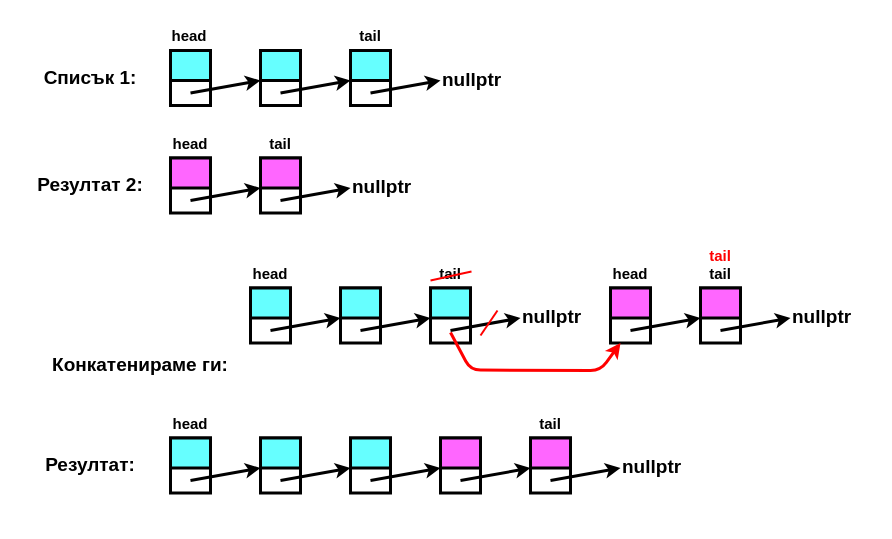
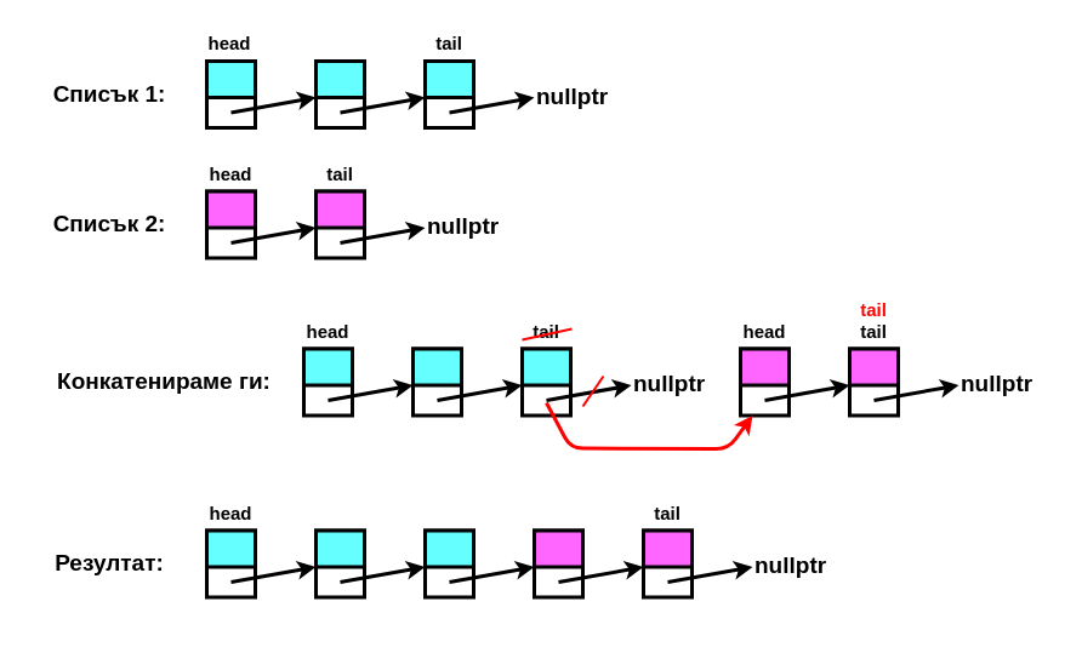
  <mxCell id="0" />
  <mxCell id="1" parent="0" />
  <mxCell id="2" value="&lt;font color=&quot;#000000&quot; style=&quot;font-size: 19px;&quot;&gt;&lt;span style=&quot;font-size: 19px;&quot;&gt;Списък 1:&lt;/span&gt;&lt;/font&gt;" style="text;html=1;strokeColor=none;fillColor=none;align=center;verticalAlign=middle;whiteSpace=wrap;rounded=0;fontStyle=1;fontSize=19;" parent="1" vertex="1"><mxGeometry y="62.5" width="140" height="30" as="geometry" x="20" /></mxCell>
- <mxCell id="3" value="&lt;font color=&quot;#000000&quot; style=&quot;font-size: 19px;&quot;&gt;&lt;span style=&quot;font-size: 19px;&quot;&gt;Резултат 2:&lt;/span&gt;&lt;/font&gt;" style="text;html=1;strokeColor=none;fillColor=none;align=center;verticalAlign=middle;whiteSpace=wrap;rounded=0;fontStyle=1;fontSize=19;" parent="1" vertex="1"><mxGeometry y="170" width="140" height="30" as="geometry" x="20" /></mxCell>
+ <mxCell id="3" value="&lt;font color=&quot;#000000&quot; style=&quot;font-size: 19px;&quot;&gt;&lt;span style=&quot;font-size: 19px;&quot;&gt;Списък 2:&lt;/span&gt;&lt;/font&gt;" style="text;html=1;strokeColor=none;fillColor=none;align=center;verticalAlign=middle;whiteSpace=wrap;rounded=0;fontStyle=1;fontSize=19;" parent="1" vertex="1"><mxGeometry y="170" width="140" height="30" as="geometry" x="20" /></mxCell>
  <mxCell id="4" value="" style="rounded=0;whiteSpace=wrap;html=1;fontSize=14;fontColor=#000000;fillColor=#FFFFFF;strokeWidth=3;strokeColor=#000000;" parent="1" vertex="1"><mxGeometry x="170" y="50" width="40" height="55" as="geometry" /></mxCell>
  <mxCell id="5" value="" style="rounded=0;whiteSpace=wrap;html=1;fontSize=14;fontColor=#000000;fillColor=#FFFFFF;strokeWidth=3;strokeColor=#000000;" parent="1" vertex="1"><mxGeometry x="260" y="50" width="40" height="55" as="geometry" /></mxCell>
  <mxCell id="6" value="" style="rounded=0;whiteSpace=wrap;html=1;fontSize=14;fontColor=#000000;fillColor=#FFFFFF;strokeWidth=3;strokeColor=#000000;" parent="1" vertex="1"><mxGeometry x="350" y="50" width="40" height="55" as="geometry" /></mxCell>
  <mxCell id="7" value="" style="rounded=0;whiteSpace=wrap;html=1;fontSize=14;fontColor=#000000;fillColor=#FFFFFF;strokeWidth=3;strokeColor=#000000;" parent="1" vertex="1"><mxGeometry x="700" y="287.5" width="40" height="55" as="geometry" /></mxCell>
  <mxCell id="8" value="" style="rounded=0;whiteSpace=wrap;html=1;fontSize=14;fontColor=#000000;fillColor=#FFFFFF;strokeWidth=3;strokeColor=#000000;" parent="1" vertex="1"><mxGeometry x="610" y="287.5" width="40" height="55" as="geometry" /></mxCell>
- <mxCell id="9" value="&lt;font color=&quot;#000000&quot; style=&quot;font-size: 19px;&quot;&gt;&lt;span style=&quot;font-size: 19px;&quot;&gt;Конкатенираме ги:&lt;/span&gt;&lt;/font&gt;" style="text;html=1;strokeColor=none;fillColor=none;align=center;verticalAlign=middle;whiteSpace=wrap;rounded=0;fontStyle=1;fontSize=19;" parent="1" vertex="1"><mxGeometry x="25" y="350" width="230" height="30" as="geometry" /></mxCell>
+ <mxCell id="9" value="&lt;font color=&quot;#000000&quot; style=&quot;font-size: 19px;&quot;&gt;&lt;span style=&quot;font-size: 19px;&quot;&gt;Конкатенираме ги:&lt;/span&gt;&lt;/font&gt;" style="text;html=1;strokeColor=none;fillColor=none;align=center;verticalAlign=middle;whiteSpace=wrap;rounded=0;fontStyle=1;fontSize=19;" parent="1" vertex="1"><mxGeometry y="300" width="230" height="30" as="geometry" x="20" /></mxCell>
  <mxCell id="10" value="" style="rounded=0;whiteSpace=wrap;html=1;fontSize=14;fontColor=#000000;fillColor=#FFFFFF;strokeWidth=3;strokeColor=#000000;" parent="1" vertex="1"><mxGeometry x="250" y="287.5" width="40" height="55" as="geometry" /></mxCell>
  <mxCell id="11" value="" style="rounded=0;whiteSpace=wrap;html=1;fontSize=14;fontColor=#000000;fillColor=#FFFFFF;strokeWidth=3;strokeColor=#000000;" parent="1" vertex="1"><mxGeometry x="340" y="287.5" width="40" height="55" as="geometry" /></mxCell>
  <mxCell id="12" value="" style="rounded=0;whiteSpace=wrap;html=1;fontSize=14;fontColor=#000000;fillColor=#FFFFFF;strokeWidth=3;strokeColor=#000000;" parent="1" vertex="1"><mxGeometry x="430" y="287.5" width="40" height="55" as="geometry" /></mxCell>
  <mxCell id="13" value="" style="rounded=0;whiteSpace=wrap;html=1;fontSize=14;fontColor=#000000;fillColor=#FFFFFF;strokeWidth=3;strokeColor=#000000;" parent="1" vertex="1"><mxGeometry x="260" y="157.5" width="40" height="55" as="geometry" /></mxCell>
  <mxCell id="14" value="" style="rounded=0;whiteSpace=wrap;html=1;fontSize=14;fontColor=#000000;fillColor=#FFFFFF;strokeWidth=3;strokeColor=#000000;" parent="1" vertex="1"><mxGeometry x="170" y="157.5" width="40" height="55" as="geometry" /></mxCell>
  <mxCell id="15" value="&lt;font color=&quot;#000000&quot; style=&quot;font-size: 19px;&quot;&gt;&lt;span style=&quot;font-size: 19px;&quot;&gt;Резултат:&lt;/span&gt;&lt;/font&gt;" style="text;html=1;strokeColor=none;fillColor=none;align=center;verticalAlign=middle;whiteSpace=wrap;rounded=0;fontStyle=1;fontSize=19;" parent="1" vertex="1"><mxGeometry y="450" width="140" height="30" as="geometry" x="20" /></mxCell>
  <mxCell id="16" value="" style="rounded=0;whiteSpace=wrap;html=1;fontSize=14;fontColor=#000000;fillColor=#FFFFFF;strokeWidth=3;strokeColor=#000000;" parent="1" vertex="1"><mxGeometry x="530" y="437.5" width="40" height="55" as="geometry" /></mxCell>
  <mxCell id="17" value="" style="rounded=0;whiteSpace=wrap;html=1;fontSize=14;fontColor=#000000;fillColor=#FFFFFF;strokeWidth=3;strokeColor=#000000;" parent="1" vertex="1"><mxGeometry x="440" y="437.5" width="40" height="55" as="geometry" /></mxCell>
  <mxCell id="18" value="" style="rounded=0;whiteSpace=wrap;html=1;fontSize=14;fontColor=#000000;fillColor=#FFFFFF;strokeWidth=3;strokeColor=#000000;" parent="1" vertex="1"><mxGeometry x="170" y="437.5" width="40" height="55" as="geometry" /></mxCell>
  <mxCell id="19" value="" style="rounded=0;whiteSpace=wrap;html=1;fontSize=14;fontColor=#000000;fillColor=#FFFFFF;strokeWidth=3;strokeColor=#000000;" parent="1" vertex="1"><mxGeometry x="260" y="437.5" width="40" height="55" as="geometry" /></mxCell>
  <mxCell id="20" value="" style="rounded=0;whiteSpace=wrap;html=1;fontSize=14;fontColor=#000000;fillColor=#FFFFFF;strokeWidth=3;strokeColor=#000000;" parent="1" vertex="1"><mxGeometry x="350" y="437.5" width="40" height="55" as="geometry" /></mxCell>
  <mxCell id="21" value="" style="rounded=0;whiteSpace=wrap;html=1;fontSize=14;fontColor=#000000;fillColor=#66FFFF;strokeWidth=3;strokeColor=#000000;" parent="1" vertex="1"><mxGeometry x="170" y="50" width="40" height="30" as="geometry" /></mxCell>
  <mxCell id="22" value="" style="rounded=0;whiteSpace=wrap;html=1;fontSize=14;fontColor=#000000;fillColor=#66FFFF;strokeWidth=3;strokeColor=#000000;" parent="1" vertex="1"><mxGeometry x="260" y="50" width="40" height="30" as="geometry" /></mxCell>
  <mxCell id="23" value="" style="rounded=0;whiteSpace=wrap;html=1;fontSize=14;fontColor=#000000;fillColor=#66FFFF;strokeWidth=3;strokeColor=#000000;" parent="1" vertex="1"><mxGeometry x="350" y="50" width="40" height="30" as="geometry" /></mxCell>
  <mxCell id="24" value="" style="rounded=0;whiteSpace=wrap;html=1;fontSize=14;fontColor=#000000;fillColor=#FF66FF;strokeWidth=3;strokeColor=#000000;" parent="1" vertex="1"><mxGeometry x="170" y="157.5" width="40" height="30" as="geometry" /></mxCell>
  <mxCell id="25" value="" style="rounded=0;whiteSpace=wrap;html=1;fontSize=14;fontColor=#000000;fillColor=#FF66FF;strokeWidth=3;strokeColor=#000000;" parent="1" vertex="1"><mxGeometry x="260" y="157.5" width="40" height="30" as="geometry" /></mxCell>
  <mxCell id="26" value="" style="rounded=0;whiteSpace=wrap;html=1;fontSize=14;fontColor=#000000;fillColor=#66FFFF;strokeWidth=3;strokeColor=#000000;" parent="1" vertex="1"><mxGeometry x="250" y="287.5" width="40" height="30" as="geometry" /></mxCell>
  <mxCell id="27" value="" style="rounded=0;whiteSpace=wrap;html=1;fontSize=14;fontColor=#000000;fillColor=#66FFFF;strokeWidth=3;strokeColor=#000000;" parent="1" vertex="1"><mxGeometry x="340" y="287.5" width="40" height="30" as="geometry" /></mxCell>
  <mxCell id="28" value="" style="rounded=0;whiteSpace=wrap;html=1;fontSize=14;fontColor=#000000;fillColor=#66FFFF;strokeWidth=3;strokeColor=#000000;" parent="1" vertex="1"><mxGeometry x="430" y="287.5" width="40" height="30" as="geometry" /></mxCell>
  <mxCell id="29" value="" style="rounded=0;whiteSpace=wrap;html=1;fontSize=14;fontColor=#000000;fillColor=#66FFFF;strokeWidth=3;strokeColor=#000000;" parent="1" vertex="1"><mxGeometry x="260" y="437.5" width="40" height="30" as="geometry" /></mxCell>
  <mxCell id="30" value="" style="rounded=0;whiteSpace=wrap;html=1;fontSize=14;fontColor=#000000;fillColor=#66FFFF;strokeWidth=3;strokeColor=#000000;" parent="1" vertex="1"><mxGeometry x="170" y="437.5" width="40" height="30" as="geometry" /></mxCell>
  <mxCell id="31" value="" style="rounded=0;whiteSpace=wrap;html=1;fontSize=14;fontColor=#000000;fillColor=#66FFFF;strokeWidth=3;strokeColor=#000000;" parent="1" vertex="1"><mxGeometry x="350" y="437.5" width="40" height="30" as="geometry" /></mxCell>
  <mxCell id="32" value="" style="rounded=0;whiteSpace=wrap;html=1;fontSize=14;fontColor=#000000;fillColor=#FF66FF;strokeWidth=3;strokeColor=#000000;" parent="1" vertex="1"><mxGeometry x="440" y="437.5" width="40" height="30" as="geometry" /></mxCell>
  <mxCell id="33" value="" style="rounded=0;whiteSpace=wrap;html=1;fontSize=14;fontColor=#000000;fillColor=#FF66FF;strokeWidth=3;strokeColor=#000000;" parent="1" vertex="1"><mxGeometry x="530" y="437.5" width="40" height="30" as="geometry" /></mxCell>
  <mxCell id="34" value="" style="rounded=0;whiteSpace=wrap;html=1;fontSize=14;fontColor=#000000;fillColor=#FF66FF;strokeWidth=3;strokeColor=#000000;" parent="1" vertex="1"><mxGeometry x="610" y="287.5" width="40" height="30" as="geometry" /></mxCell>
  <mxCell id="35" value="" style="rounded=0;whiteSpace=wrap;html=1;fontSize=14;fontColor=#000000;fillColor=#FF66FF;strokeWidth=3;strokeColor=#000000;" parent="1" vertex="1"><mxGeometry x="700" y="287.5" width="40" height="30" as="geometry" /></mxCell>
  <mxCell id="36" value="" style="endArrow=classic;html=1;fontSize=19;fontColor=#000000;strokeColor=#000000;strokeWidth=3;entryX=0;entryY=1;entryDx=0;entryDy=0;rounded=1;" parent="1" target="22" edge="1"><mxGeometry width="50" height="50" relative="1" as="geometry"><mxPoint x="190" y="92.5" as="sourcePoint" /><mxPoint x="250" y="72.5" as="targetPoint" /></mxGeometry></mxCell>
  <mxCell id="37" value="" style="endArrow=classic;html=1;fontSize=19;fontColor=#000000;strokeColor=#000000;strokeWidth=3;entryX=0;entryY=1;entryDx=0;entryDy=0;" parent="1" edge="1"><mxGeometry width="50" height="50" relative="1" as="geometry"><mxPoint x="280" y="92.5" as="sourcePoint" /><mxPoint x="350" y="80" as="targetPoint" /></mxGeometry></mxCell>
  <mxCell id="38" value="" style="endArrow=classic;html=1;fontSize=19;fontColor=#000000;strokeColor=#000000;strokeWidth=3;entryX=0;entryY=1;entryDx=0;entryDy=0;rounded=1;" parent="1" edge="1"><mxGeometry width="50" height="50" relative="1" as="geometry"><mxPoint x="190" y="200" as="sourcePoint" /><mxPoint x="260" y="187.5" as="targetPoint" /></mxGeometry></mxCell>
  <mxCell id="39" value="" style="endArrow=classic;html=1;fontSize=19;fontColor=#000000;strokeColor=#000000;strokeWidth=3;entryX=0;entryY=1;entryDx=0;entryDy=0;rounded=1;" parent="1" edge="1"><mxGeometry width="50" height="50" relative="1" as="geometry"><mxPoint x="270" y="330" as="sourcePoint" /><mxPoint x="340" y="317.5" as="targetPoint" /></mxGeometry></mxCell>
  <mxCell id="40" value="" style="endArrow=classic;html=1;fontSize=19;fontColor=#000000;strokeColor=#000000;strokeWidth=3;entryX=0;entryY=1;entryDx=0;entryDy=0;rounded=1;" parent="1" edge="1"><mxGeometry width="50" height="50" relative="1" as="geometry"><mxPoint x="360" y="330" as="sourcePoint" /><mxPoint x="430" y="317.5" as="targetPoint" /></mxGeometry></mxCell>
  <mxCell id="41" value="" style="endArrow=classic;html=1;fontSize=19;fontColor=#000000;strokeColor=#000000;strokeWidth=3;entryX=0;entryY=1;entryDx=0;entryDy=0;rounded=1;" parent="1" edge="1"><mxGeometry width="50" height="50" relative="1" as="geometry"><mxPoint x="630" y="330" as="sourcePoint" /><mxPoint x="700" y="317.5" as="targetPoint" /></mxGeometry></mxCell>
  <mxCell id="42" value="" style="endArrow=classic;html=1;fontSize=19;fontColor=#000000;strokeColor=#000000;strokeWidth=3;entryX=0;entryY=1;entryDx=0;entryDy=0;rounded=1;" parent="1" edge="1"><mxGeometry width="50" height="50" relative="1" as="geometry"><mxPoint x="190" y="480" as="sourcePoint" /><mxPoint x="260" y="467.5" as="targetPoint" /></mxGeometry></mxCell>
  <mxCell id="43" value="" style="endArrow=classic;html=1;fontSize=19;fontColor=#000000;strokeColor=#000000;strokeWidth=3;entryX=0;entryY=1;entryDx=0;entryDy=0;rounded=1;" parent="1" edge="1"><mxGeometry width="50" height="50" relative="1" as="geometry"><mxPoint x="280" y="480" as="sourcePoint" /><mxPoint x="350" y="467.5" as="targetPoint" /></mxGeometry></mxCell>
  <mxCell id="44" value="" style="endArrow=classic;html=1;fontSize=19;fontColor=#000000;strokeColor=#000000;strokeWidth=3;entryX=0;entryY=1;entryDx=0;entryDy=0;rounded=1;" parent="1" edge="1"><mxGeometry width="50" height="50" relative="1" as="geometry"><mxPoint x="370" y="480" as="sourcePoint" /><mxPoint x="440" y="467.5" as="targetPoint" /></mxGeometry></mxCell>
  <mxCell id="45" value="" style="endArrow=classic;html=1;fontSize=19;fontColor=#000000;strokeColor=#000000;strokeWidth=3;entryX=0;entryY=1;entryDx=0;entryDy=0;rounded=1;" parent="1" edge="1"><mxGeometry width="50" height="50" relative="1" as="geometry"><mxPoint x="460" y="480" as="sourcePoint" /><mxPoint x="530" y="467.5" as="targetPoint" /></mxGeometry></mxCell>
  <mxCell id="46" value="" style="endArrow=classic;html=1;fontSize=19;fontColor=#000000;strokeColor=#000000;strokeWidth=3;entryX=0;entryY=1;entryDx=0;entryDy=0;" parent="1" edge="1"><mxGeometry width="50" height="50" relative="1" as="geometry"><mxPoint x="370" y="92.5" as="sourcePoint" /><mxPoint x="440" y="80" as="targetPoint" /></mxGeometry></mxCell>
  <mxCell id="47" value="&lt;font color=&quot;#000000&quot; style=&quot;font-size: 19px;&quot;&gt;&lt;span style=&quot;font-size: 19px;&quot;&gt;nullptr&lt;/span&gt;&lt;/font&gt;" style="text;html=1;strokeColor=none;fillColor=none;align=left;verticalAlign=middle;whiteSpace=wrap;rounded=0;fontStyle=1;fontSize=19;" parent="1" vertex="1"><mxGeometry x="440" y="65" width="100" height="30" as="geometry" /></mxCell>
  <mxCell id="48" value="" style="endArrow=classic;html=1;fontSize=19;fontColor=#000000;strokeColor=#000000;strokeWidth=3;entryX=0;entryY=1;entryDx=0;entryDy=0;" parent="1" edge="1"><mxGeometry width="50" height="50" relative="1" as="geometry"><mxPoint x="280" y="200" as="sourcePoint" /><mxPoint x="350" y="187.5" as="targetPoint" /></mxGeometry></mxCell>
  <mxCell id="49" value="&lt;font color=&quot;#000000&quot; style=&quot;font-size: 19px;&quot;&gt;&lt;span style=&quot;font-size: 19px;&quot;&gt;nullptr&lt;/span&gt;&lt;/font&gt;" style="text;html=1;strokeColor=none;fillColor=none;align=left;verticalAlign=middle;whiteSpace=wrap;rounded=0;fontStyle=1;fontSize=19;" parent="1" vertex="1"><mxGeometry x="350" y="172" width="100" height="30" as="geometry" /></mxCell>
  <mxCell id="50" value="" style="endArrow=classic;html=1;fontSize=19;fontColor=#000000;strokeColor=#000000;strokeWidth=3;entryX=0;entryY=1;entryDx=0;entryDy=0;" parent="1" edge="1"><mxGeometry width="50" height="50" relative="1" as="geometry"><mxPoint x="450" y="330" as="sourcePoint" /><mxPoint x="520" y="317.5" as="targetPoint" /></mxGeometry></mxCell>
  <mxCell id="51" value="&lt;font color=&quot;#000000&quot; style=&quot;font-size: 19px;&quot;&gt;&lt;span style=&quot;font-size: 19px;&quot;&gt;nullptr&lt;/span&gt;&lt;/font&gt;" style="text;html=1;strokeColor=none;fillColor=none;align=left;verticalAlign=middle;whiteSpace=wrap;rounded=0;fontStyle=1;fontSize=19;" parent="1" vertex="1"><mxGeometry x="790" y="302" width="80" height="30" as="geometry" /></mxCell>
  <mxCell id="52" value="" style="endArrow=classic;html=1;fontSize=19;fontColor=#000000;strokeColor=#000000;strokeWidth=3;entryX=0;entryY=1;entryDx=0;entryDy=0;" parent="1" edge="1"><mxGeometry width="50" height="50" relative="1" as="geometry"><mxPoint x="550" y="480" as="sourcePoint" /><mxPoint x="620" y="467.5" as="targetPoint" /></mxGeometry></mxCell>
  <mxCell id="53" value="" style="endArrow=classic;html=1;fontSize=19;fontColor=#000000;strokeColor=#000000;strokeWidth=3;entryX=0;entryY=1;entryDx=0;entryDy=0;" parent="1" edge="1"><mxGeometry width="50" height="50" relative="1" as="geometry"><mxPoint x="720" y="330" as="sourcePoint" /><mxPoint x="790" y="317.5" as="targetPoint" /></mxGeometry></mxCell>
  <mxCell id="54" value="&lt;font color=&quot;#000000&quot; style=&quot;font-size: 19px;&quot;&gt;&lt;span style=&quot;font-size: 19px;&quot;&gt;nullptr&lt;/span&gt;&lt;/font&gt;" style="text;html=1;strokeColor=none;fillColor=none;align=left;verticalAlign=top;whiteSpace=wrap;rounded=0;fontStyle=1;fontSize=19;" parent="1" vertex="1"><mxGeometry x="620" y="449" width="100" height="68" as="geometry" /></mxCell>
  <mxCell id="55" value="&lt;font color=&quot;#000000&quot; style=&quot;font-size: 19px;&quot;&gt;&lt;span style=&quot;font-size: 19px;&quot;&gt;nullptr&lt;/span&gt;&lt;/font&gt;" style="text;html=1;strokeColor=none;fillColor=none;align=left;verticalAlign=middle;whiteSpace=wrap;rounded=0;fontStyle=1;fontSize=19;" parent="1" vertex="1"><mxGeometry x="520" y="302" width="100" height="30" as="geometry" /></mxCell>
  <mxCell id="56" value="&lt;font size=&quot;1&quot; style=&quot;&quot;&gt;&lt;b style=&quot;font-size: 15px;&quot;&gt;head&lt;/b&gt;&lt;/font&gt;" style="text;html=1;strokeColor=none;fillColor=none;align=center;verticalAlign=middle;whiteSpace=wrap;rounded=0;fontSize=19;fontColor=#000000;" parent="1" vertex="1"><mxGeometry x="159" y="20" width="60" height="30" as="geometry" /></mxCell>
  <mxCell id="57" value="&lt;font size=&quot;1&quot; style=&quot;&quot;&gt;&lt;b style=&quot;font-size: 15px;&quot;&gt;head&lt;/b&gt;&lt;/font&gt;" style="text;html=1;strokeColor=none;fillColor=none;align=center;verticalAlign=middle;whiteSpace=wrap;rounded=0;fontSize=19;fontColor=#000000;" parent="1" vertex="1"><mxGeometry x="160" y="127.5" width="60" height="30" as="geometry" /></mxCell>
  <mxCell id="58" value="&lt;font size=&quot;1&quot; style=&quot;&quot;&gt;&lt;b style=&quot;font-size: 15px;&quot;&gt;head&lt;/b&gt;&lt;/font&gt;" style="text;html=1;strokeColor=none;fillColor=none;align=center;verticalAlign=middle;whiteSpace=wrap;rounded=0;fontSize=19;fontColor=#000000;" parent="1" vertex="1"><mxGeometry x="240" y="257.5" width="60" height="30" as="geometry" /></mxCell>
  <mxCell id="59" value="&lt;font size=&quot;1&quot; style=&quot;&quot;&gt;&lt;b style=&quot;font-size: 15px;&quot;&gt;head&lt;/b&gt;&lt;/font&gt;" style="text;html=1;strokeColor=none;fillColor=none;align=center;verticalAlign=middle;whiteSpace=wrap;rounded=0;fontSize=19;fontColor=#000000;" parent="1" vertex="1"><mxGeometry x="600" y="257.5" width="60" height="30" as="geometry" /></mxCell>
  <mxCell id="60" value="&lt;font size=&quot;1&quot; style=&quot;&quot;&gt;&lt;b style=&quot;font-size: 15px;&quot;&gt;head&lt;/b&gt;&lt;/font&gt;" style="text;html=1;strokeColor=none;fillColor=none;align=center;verticalAlign=middle;whiteSpace=wrap;rounded=0;fontSize=19;fontColor=#000000;" parent="1" vertex="1"><mxGeometry x="160" y="407.5" width="60" height="30" as="geometry" /></mxCell>
  <mxCell id="61" value="&lt;font size=&quot;1&quot; style=&quot;&quot;&gt;&lt;b style=&quot;font-size: 15px;&quot;&gt;tail&lt;/b&gt;&lt;/font&gt;" style="text;html=1;strokeColor=none;fillColor=none;align=center;verticalAlign=middle;whiteSpace=wrap;rounded=0;fontSize=19;fontColor=#000000;" parent="1" vertex="1"><mxGeometry x="340" y="20" width="60" height="30" as="geometry" /></mxCell>
  <mxCell id="62" value="&lt;font size=&quot;1&quot; style=&quot;&quot;&gt;&lt;b style=&quot;font-size: 15px;&quot;&gt;tail&lt;/b&gt;&lt;/font&gt;" style="text;html=1;strokeColor=none;fillColor=none;align=center;verticalAlign=middle;whiteSpace=wrap;rounded=0;fontSize=19;fontColor=#000000;" parent="1" vertex="1"><mxGeometry x="250" y="127.5" width="60" height="30" as="geometry" /></mxCell>
  <mxCell id="63" value="&lt;font size=&quot;1&quot; style=&quot;&quot;&gt;&lt;b style=&quot;font-size: 15px;&quot;&gt;tail&lt;/b&gt;&lt;/font&gt;" style="text;html=1;strokeColor=none;fillColor=none;align=center;verticalAlign=middle;whiteSpace=wrap;rounded=0;fontSize=19;fontColor=#000000;" parent="1" vertex="1"><mxGeometry x="420" y="257.5" width="60" height="30" as="geometry" /></mxCell>
  <mxCell id="64" value="&lt;font size=&quot;1&quot; style=&quot;&quot;&gt;&lt;b style=&quot;font-size: 15px;&quot;&gt;tail&lt;/b&gt;&lt;/font&gt;" style="text;html=1;strokeColor=none;fillColor=none;align=center;verticalAlign=middle;whiteSpace=wrap;rounded=0;fontSize=19;fontColor=#000000;" parent="1" vertex="1"><mxGeometry x="690" y="257.5" width="60" height="30" as="geometry" /></mxCell>
  <mxCell id="65" value="&lt;font size=&quot;1&quot; style=&quot;&quot;&gt;&lt;b style=&quot;font-size: 15px;&quot;&gt;tail&lt;/b&gt;&lt;/font&gt;" style="text;html=1;strokeColor=none;fillColor=none;align=center;verticalAlign=middle;whiteSpace=wrap;rounded=0;fontSize=19;fontColor=#000000;" parent="1" vertex="1"><mxGeometry x="520" y="407.5" width="60" height="30" as="geometry" /></mxCell>
  <mxCell id="66" value="" style="endArrow=none;html=1;rounded=1;strokeColor=#FF0000;strokeWidth=2;fontSize=15;fontColor=#FF0000;" parent="1" edge="1"><mxGeometry width="50" height="50" relative="1" as="geometry"><mxPoint x="430" y="280" as="sourcePoint" /><mxPoint x="471" y="271" as="targetPoint" /></mxGeometry></mxCell>
  <mxCell id="67" value="" style="endArrow=none;html=1;rounded=1;strokeColor=#FF0000;strokeWidth=2;fontSize=15;fontColor=#FF0000;" parent="1" edge="1"><mxGeometry width="50" height="50" relative="1" as="geometry"><mxPoint x="480" y="335" as="sourcePoint" /><mxPoint x="497" y="310" as="targetPoint" /></mxGeometry></mxCell>
  <mxCell id="68" value="" style="endArrow=classic;html=1;fontSize=19;fontColor=#000000;strokeColor=#FF0000;strokeWidth=3;entryX=0.25;entryY=1;entryDx=0;entryDy=0;" parent="1" target="8" edge="1"><mxGeometry width="50" height="50" relative="1" as="geometry"><mxPoint x="450" y="332" as="sourcePoint" /><mxPoint x="610" y="342" as="targetPoint" /><Array as="points"><mxPoint x="470" y="369.5" /><mxPoint x="600" y="370" /></Array></mxGeometry></mxCell>
  <mxCell id="69" value="&lt;font size=&quot;1&quot; style=&quot;&quot;&gt;&lt;b style=&quot;font-size: 15px;&quot;&gt;tail&lt;/b&gt;&lt;/font&gt;" style="text;html=1;strokeColor=none;fillColor=none;align=center;verticalAlign=middle;whiteSpace=wrap;rounded=0;fontSize=19;fontColor=#FF0000;" parent="1" vertex="1"><mxGeometry x="690" y="240" width="60" height="30" as="geometry" /></mxCell>
